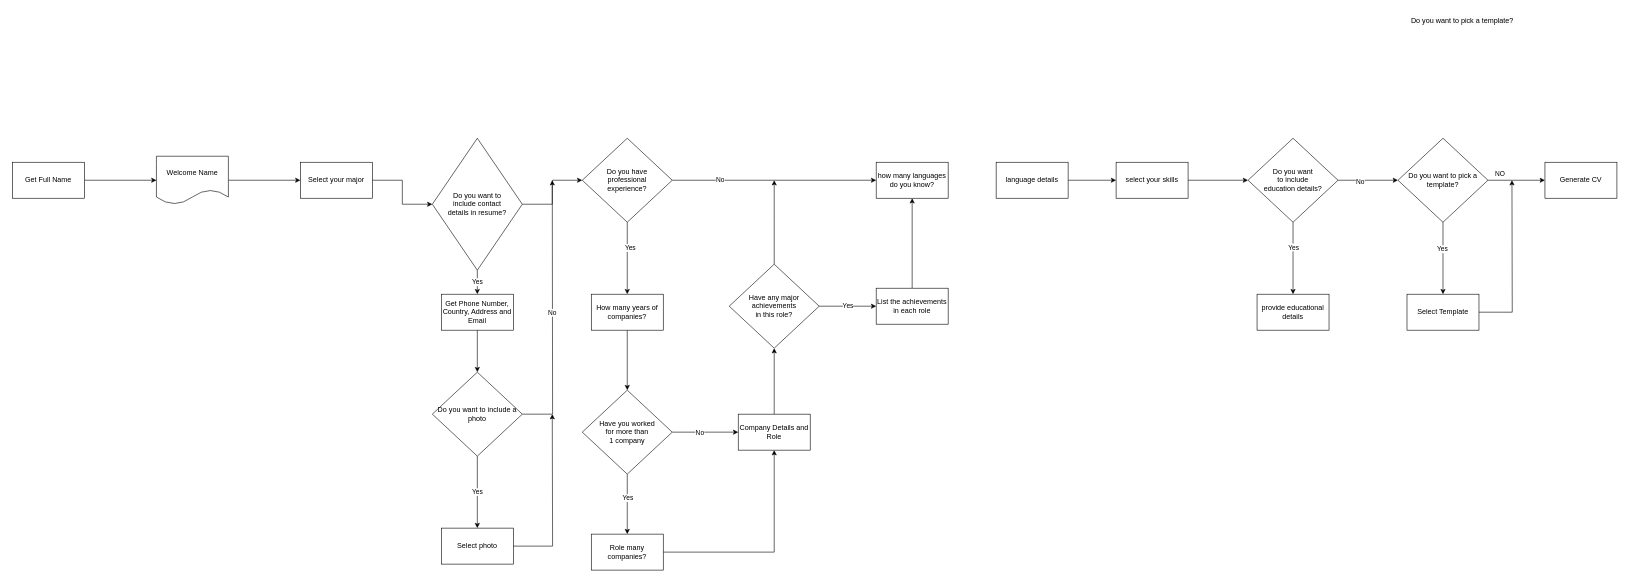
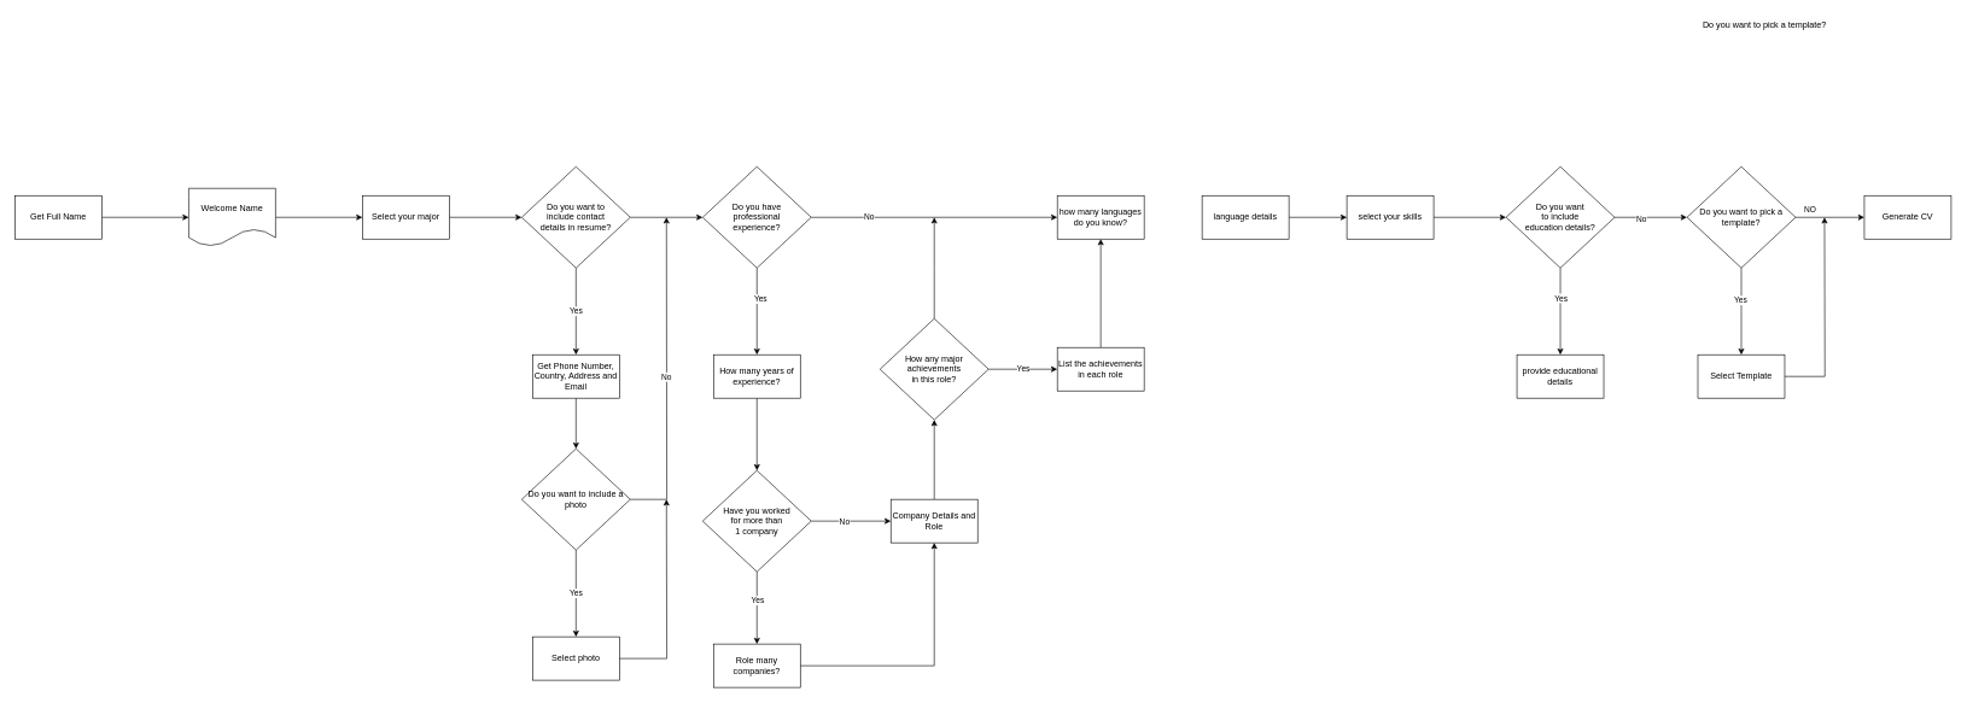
  <mxCell id="0" />
  <mxCell id="1" parent="0" />
  <mxCell id="2" style="edgeStyle=orthogonalEdgeStyle;rounded=0;orthogonalLoop=1;jettySize=auto;html=1;" parent="1" source="3" target="7" edge="1"><mxGeometry relative="1" as="geometry" /></mxCell>
  <mxCell id="3" value="Get Full Name" style="rounded=0;whiteSpace=wrap;html=1;" parent="1" vertex="1"><mxGeometry x="20" y="270" width="120" height="60" as="geometry" /></mxCell>
  <mxCell id="4" value="" style="edgeStyle=orthogonalEdgeStyle;rounded=0;orthogonalLoop=1;jettySize=auto;html=1;" parent="1" source="5" target="10" edge="1"><mxGeometry relative="1" as="geometry" /></mxCell>
  <mxCell id="5" value="Select your major" style="rounded=0;whiteSpace=wrap;html=1;" parent="1" vertex="1"><mxGeometry x="500" y="270" width="120" height="60" as="geometry" /></mxCell>
  <mxCell id="6" style="edgeStyle=orthogonalEdgeStyle;rounded=0;orthogonalLoop=1;jettySize=auto;html=1;" parent="1" source="7" target="5" edge="1"><mxGeometry relative="1" as="geometry" /></mxCell>
  <mxCell id="7" value="Welcome Name" style="shape=document;whiteSpace=wrap;html=1;boundedLbl=1;" parent="1" vertex="1"><mxGeometry x="260" y="260" width="120" height="80" as="geometry" /></mxCell>
  <mxCell id="8" value="Yes" style="edgeStyle=orthogonalEdgeStyle;rounded=0;orthogonalLoop=1;jettySize=auto;html=1;" parent="1" source="10" target="12" edge="1"><mxGeometry relative="1" as="geometry" /></mxCell>
  <mxCell id="9" value="" style="edgeStyle=orthogonalEdgeStyle;rounded=0;orthogonalLoop=1;jettySize=auto;html=1;" parent="1" source="10" target="16" edge="1"><mxGeometry relative="1" as="geometry" /></mxCell>
- <mxCell id="10" value="Do you want to &lt;br&gt;include contact &lt;br&gt;details in resume?" style="rhombus;whiteSpace=wrap;html=1;rounded=0;" parent="1" vertex="1"><mxGeometry x="720" y="230" width="150" height="220" as="geometry" /></mxCell>
+ <mxCell id="10" value="Do you want to &lt;br&gt;include contact &lt;br&gt;details in resume?" style="rhombus;whiteSpace=wrap;html=1;rounded=0;" parent="1" vertex="1"><mxGeometry x="720" y="230" width="150" height="140" as="geometry" /></mxCell>
  <mxCell id="11" value="" style="edgeStyle=orthogonalEdgeStyle;rounded=0;orthogonalLoop=1;jettySize=auto;html=1;" parent="1" source="12" target="46" edge="1"><mxGeometry relative="1" as="geometry" /></mxCell>
  <mxCell id="12" value="Get Phone Number, Country, Address and Email" style="whiteSpace=wrap;html=1;rounded=0;" parent="1" vertex="1"><mxGeometry x="735" y="490" width="120" height="60" as="geometry" /></mxCell>
  <mxCell id="13" value="" style="edgeStyle=orthogonalEdgeStyle;rounded=0;orthogonalLoop=1;jettySize=auto;html=1;" parent="1" source="16" target="18" edge="1"><mxGeometry relative="1" as="geometry" /></mxCell>
  <mxCell id="14" value="Yes" style="edgeLabel;html=1;align=center;verticalAlign=middle;resizable=0;points=[];" vertex="1" connectable="0" parent="13"><mxGeometry x="-0.3" y="4" relative="1" as="geometry"><mxPoint as="offset" /></mxGeometry></mxCell>
  <mxCell id="15" value="No" style="edgeStyle=orthogonalEdgeStyle;rounded=0;orthogonalLoop=1;jettySize=auto;html=1;" edge="1" parent="1" source="16" target="33"><mxGeometry x="-0.529" relative="1" as="geometry"><mxPoint x="1290" y="300" as="targetPoint" /><mxPoint as="offset" /></mxGeometry></mxCell>
  <mxCell id="16" value="Do you have &lt;br&gt;professional &lt;br&gt;experience?" style="rhombus;whiteSpace=wrap;html=1;rounded=0;" parent="1" vertex="1"><mxGeometry x="970" y="230" width="150" height="140" as="geometry" /></mxCell>
  <mxCell id="17" value="" style="edgeStyle=orthogonalEdgeStyle;rounded=0;orthogonalLoop=1;jettySize=auto;html=1;" parent="1" source="18" target="23" edge="1"><mxGeometry relative="1" as="geometry" /></mxCell>
- <mxCell id="18" value="How many years of companies?" style="whiteSpace=wrap;html=1;rounded=0;" parent="1" vertex="1"><mxGeometry x="985" y="490" width="120" height="60" as="geometry" /></mxCell>
+ <mxCell id="18" value="How many years of experience?" style="whiteSpace=wrap;html=1;rounded=0;" parent="1" vertex="1"><mxGeometry x="985" y="490" width="120" height="60" as="geometry" /></mxCell>
  <mxCell id="19" value="" style="edgeStyle=orthogonalEdgeStyle;rounded=0;orthogonalLoop=1;jettySize=auto;html=1;" parent="1" source="23" target="25" edge="1"><mxGeometry relative="1" as="geometry" /></mxCell>
  <mxCell id="20" value="Yes" style="edgeLabel;html=1;align=center;verticalAlign=middle;resizable=0;points=[];" parent="19" vertex="1" connectable="0"><mxGeometry x="-0.22" relative="1" as="geometry"><mxPoint as="offset" /></mxGeometry></mxCell>
  <mxCell id="21" value="" style="edgeStyle=orthogonalEdgeStyle;rounded=0;orthogonalLoop=1;jettySize=auto;html=1;" parent="1" source="23" target="27" edge="1"><mxGeometry relative="1" as="geometry" /></mxCell>
  <mxCell id="22" value="No" style="edgeLabel;html=1;align=center;verticalAlign=middle;resizable=0;points=[];" parent="21" vertex="1" connectable="0"><mxGeometry x="-0.182" relative="1" as="geometry"><mxPoint as="offset" /></mxGeometry></mxCell>
  <mxCell id="23" value="Have you worked &lt;br&gt;for more than &lt;br&gt;1 company" style="rhombus;whiteSpace=wrap;html=1;rounded=0;" parent="1" vertex="1"><mxGeometry x="970" y="650" width="150" height="140" as="geometry" /></mxCell>
  <mxCell id="24" value="" style="edgeStyle=orthogonalEdgeStyle;rounded=0;orthogonalLoop=1;jettySize=auto;html=1;" parent="1" source="25" target="27" edge="1"><mxGeometry relative="1" as="geometry" /></mxCell>
  <mxCell id="25" value="Role many companies?" style="whiteSpace=wrap;html=1;rounded=0;" parent="1" vertex="1"><mxGeometry x="985" y="890" width="120" height="60" as="geometry" /></mxCell>
  <mxCell id="26" value="" style="edgeStyle=orthogonalEdgeStyle;rounded=0;orthogonalLoop=1;jettySize=auto;html=1;" parent="1" source="27" target="30" edge="1"><mxGeometry relative="1" as="geometry" /></mxCell>
  <mxCell id="27" value="Company Details and Role" style="whiteSpace=wrap;html=1;rounded=0;" parent="1" vertex="1"><mxGeometry x="1230" y="690" width="120" height="60" as="geometry" /></mxCell>
  <mxCell id="28" value="Yes" style="edgeStyle=orthogonalEdgeStyle;rounded=0;orthogonalLoop=1;jettySize=auto;html=1;" parent="1" source="30" target="32" edge="1"><mxGeometry relative="1" as="geometry" /></mxCell>
  <mxCell id="29" style="edgeStyle=orthogonalEdgeStyle;rounded=0;orthogonalLoop=1;jettySize=auto;html=1;" edge="1" parent="1" source="30"><mxGeometry relative="1" as="geometry"><mxPoint x="1290" y="300" as="targetPoint" /></mxGeometry></mxCell>
- <mxCell id="30" value="Have any major&lt;br&gt;achievements&lt;br&gt;in this role?" style="rhombus;whiteSpace=wrap;html=1;rounded=0;" parent="1" vertex="1"><mxGeometry x="1215" y="440" width="150" height="140" as="geometry" /></mxCell>
+ <mxCell id="30" value="How any major&lt;br&gt;achievements&lt;br&gt;in this role?" style="rhombus;whiteSpace=wrap;html=1;rounded=0;" parent="1" vertex="1"><mxGeometry x="1215" y="440" width="150" height="140" as="geometry" /></mxCell>
  <mxCell id="31" value="" style="edgeStyle=orthogonalEdgeStyle;rounded=0;orthogonalLoop=1;jettySize=auto;html=1;" parent="1" source="32" target="33" edge="1"><mxGeometry relative="1" as="geometry" /></mxCell>
  <mxCell id="32" value="List the achievements in each role" style="whiteSpace=wrap;html=1;rounded=0;" parent="1" vertex="1"><mxGeometry x="1460" y="480" width="120" height="60" as="geometry" /></mxCell>
  <mxCell id="33" value="how many languages do you know?" style="whiteSpace=wrap;html=1;rounded=0;" parent="1" vertex="1"><mxGeometry x="1460" y="270" width="120" height="60" as="geometry" /></mxCell>
  <mxCell id="34" value="" style="edgeStyle=orthogonalEdgeStyle;rounded=0;orthogonalLoop=1;jettySize=auto;html=1;" parent="1" source="35" target="37" edge="1"><mxGeometry relative="1" as="geometry" /></mxCell>
  <mxCell id="35" value="language details" style="whiteSpace=wrap;html=1;rounded=0;" parent="1" vertex="1"><mxGeometry x="1660" y="270" width="120" height="60" as="geometry" /></mxCell>
  <mxCell id="36" value="" style="edgeStyle=orthogonalEdgeStyle;rounded=0;orthogonalLoop=1;jettySize=auto;html=1;" parent="1" source="37" target="42" edge="1"><mxGeometry relative="1" as="geometry" /></mxCell>
  <mxCell id="37" value="select your skills" style="whiteSpace=wrap;html=1;rounded=0;" parent="1" vertex="1"><mxGeometry x="1860" y="270" width="120" height="60" as="geometry" /></mxCell>
  <mxCell id="38" value="" style="edgeStyle=orthogonalEdgeStyle;rounded=0;orthogonalLoop=1;jettySize=auto;html=1;" parent="1" source="42" target="43" edge="1"><mxGeometry relative="1" as="geometry" /></mxCell>
  <mxCell id="39" value="Yes" style="edgeLabel;html=1;align=center;verticalAlign=middle;resizable=0;points=[];" vertex="1" connectable="0" parent="38"><mxGeometry x="-0.317" relative="1" as="geometry"><mxPoint as="offset" /></mxGeometry></mxCell>
  <mxCell id="40" value="" style="edgeStyle=orthogonalEdgeStyle;rounded=0;orthogonalLoop=1;jettySize=auto;html=1;" edge="1" parent="1" source="42" target="53"><mxGeometry relative="1" as="geometry" /></mxCell>
  <mxCell id="41" value="No" style="edgeLabel;html=1;align=center;verticalAlign=middle;resizable=0;points=[];" vertex="1" connectable="0" parent="40"><mxGeometry x="-0.28" y="-1" relative="1" as="geometry"><mxPoint as="offset" /></mxGeometry></mxCell>
  <mxCell id="42" value="Do you want&lt;br&gt;to include&lt;br&gt;education details?" style="rhombus;whiteSpace=wrap;html=1;rounded=0;" parent="1" vertex="1"><mxGeometry x="2080" y="230" width="150" height="140" as="geometry" /></mxCell>
  <mxCell id="43" value="provide educational details" style="whiteSpace=wrap;html=1;rounded=0;" parent="1" vertex="1"><mxGeometry x="2095" y="490" width="120" height="60" as="geometry" /></mxCell>
  <mxCell id="44" value="No" style="edgeStyle=orthogonalEdgeStyle;rounded=0;orthogonalLoop=1;jettySize=auto;html=1;" parent="1" source="46" edge="1"><mxGeometry relative="1" as="geometry"><mxPoint x="920" y="300" as="targetPoint" /></mxGeometry></mxCell>
  <mxCell id="45" value="Yes" style="edgeStyle=orthogonalEdgeStyle;rounded=0;orthogonalLoop=1;jettySize=auto;html=1;" parent="1" source="46" target="48" edge="1"><mxGeometry relative="1" as="geometry" /></mxCell>
  <mxCell id="46" value="Do you want to include a photo" style="rhombus;whiteSpace=wrap;html=1;rounded=0;" parent="1" vertex="1"><mxGeometry x="720" y="620" width="150" height="140" as="geometry" /></mxCell>
  <mxCell id="47" style="edgeStyle=orthogonalEdgeStyle;rounded=0;orthogonalLoop=1;jettySize=auto;html=1;" parent="1" source="48" edge="1"><mxGeometry relative="1" as="geometry"><mxPoint x="920" y="690" as="targetPoint" /></mxGeometry></mxCell>
  <mxCell id="48" value="Select photo" style="whiteSpace=wrap;html=1;rounded=0;" parent="1" vertex="1"><mxGeometry x="735" y="880" width="120" height="60" as="geometry" /></mxCell>
  <mxCell id="49" value="&lt;span style=&quot;color: rgb(0, 0, 0); font-family: Helvetica; font-size: 12px; font-style: normal; font-variant-ligatures: normal; font-variant-caps: normal; font-weight: 400; letter-spacing: normal; orphans: 2; text-align: center; text-indent: 0px; text-transform: none; widows: 2; word-spacing: 0px; -webkit-text-stroke-width: 0px; background-color: rgb(251, 251, 251); text-decoration-thickness: initial; text-decoration-style: initial; text-decoration-color: initial; float: none; display: inline !important;&quot;&gt;Do you want to pick a template?&lt;/span&gt;" style="text;whiteSpace=wrap;html=1;" vertex="1" parent="1"><mxGeometry x="2350" y="20" width="200" height="40" as="geometry" /></mxCell>
  <mxCell id="50" value="NO" style="edgeStyle=orthogonalEdgeStyle;rounded=0;orthogonalLoop=1;jettySize=auto;html=1;" edge="1" parent="1" source="53" target="54"><mxGeometry x="-0.579" y="10" relative="1" as="geometry"><mxPoint as="offset" /></mxGeometry></mxCell>
  <mxCell id="51" value="" style="edgeStyle=orthogonalEdgeStyle;rounded=0;orthogonalLoop=1;jettySize=auto;html=1;" edge="1" parent="1" source="53" target="56"><mxGeometry relative="1" as="geometry" /></mxCell>
  <mxCell id="52" value="Yes" style="edgeLabel;html=1;align=center;verticalAlign=middle;resizable=0;points=[];" vertex="1" connectable="0" parent="51"><mxGeometry x="-0.267" y="-2" relative="1" as="geometry"><mxPoint as="offset" /></mxGeometry></mxCell>
  <mxCell id="53" value="Do you want to pick a template?" style="rhombus;whiteSpace=wrap;html=1;rounded=0;" vertex="1" parent="1"><mxGeometry x="2330" y="230" width="150" height="140" as="geometry" /></mxCell>
  <mxCell id="54" value="Generate CV" style="whiteSpace=wrap;html=1;rounded=0;" vertex="1" parent="1"><mxGeometry x="2575" y="270" width="120" height="60" as="geometry" /></mxCell>
  <mxCell id="55" style="edgeStyle=orthogonalEdgeStyle;rounded=0;orthogonalLoop=1;jettySize=auto;html=1;" edge="1" parent="1" source="56"><mxGeometry relative="1" as="geometry"><mxPoint x="2520" y="300" as="targetPoint" /></mxGeometry></mxCell>
  <mxCell id="56" value="Select Template" style="whiteSpace=wrap;html=1;rounded=0;" vertex="1" parent="1"><mxGeometry x="2345" y="490" width="120" height="60" as="geometry" /></mxCell>
